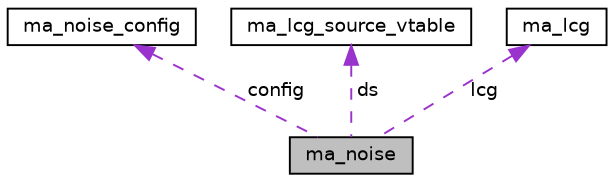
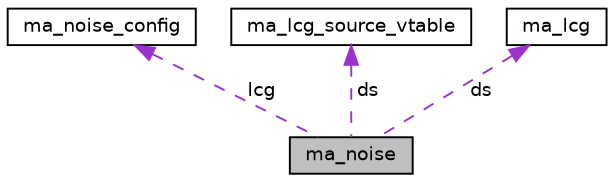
  digraph {
    node [color=black fillcolor=white fontname=Helvetica fontsize=10 shape=record style=filled]
    edge [color=darkorchid3 dir=back fontname=Helvetica fontsize=10 labelfontname=Helvetica labelfontsize=10 style=dashed]
    n1 [fillcolor=grey75 fontcolor=black height=0.2 label=ma_noise width=0.4]
    n2 [height=0.2 label=ma_noise_config width=0.4]
    n3 [height=0.2 label=ma_lcg_source_vtable width=0.4]
    n4 [height=0.2 label=ma_lcg width=0.4]
-   n2 -> n1 [label=" config"]
+   n2 -> n1 [label=" lcg"]
    n3 -> n1 [label=" ds"]
-   n4 -> n1 [label=" lcg"]
+   n4 -> n1 [label=" ds"]
  }
